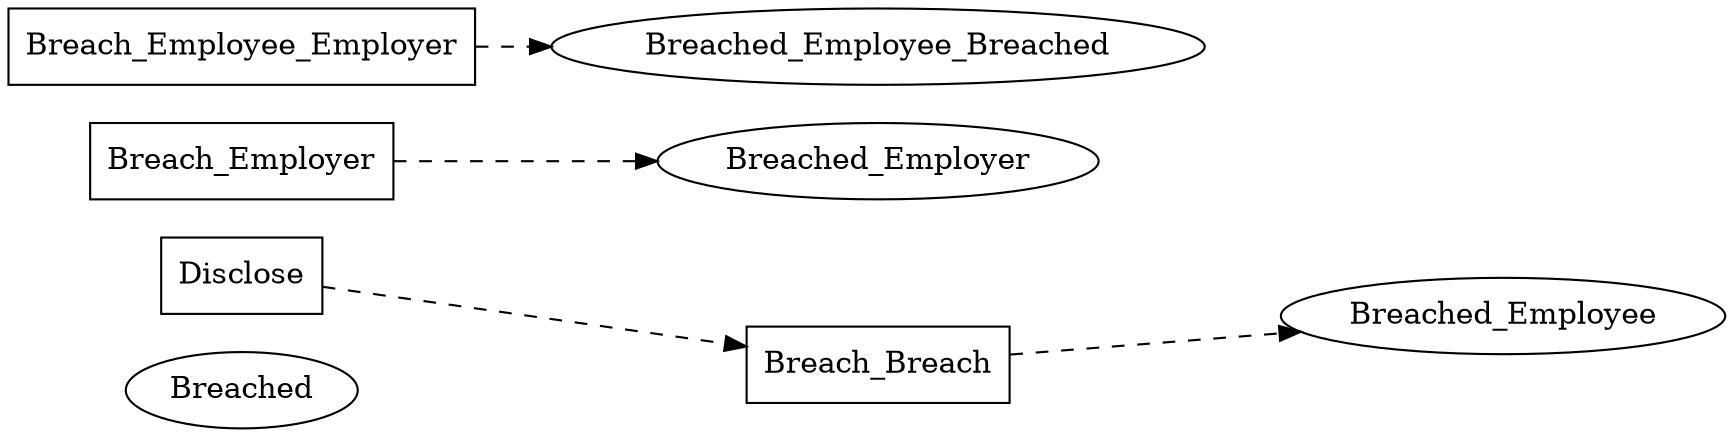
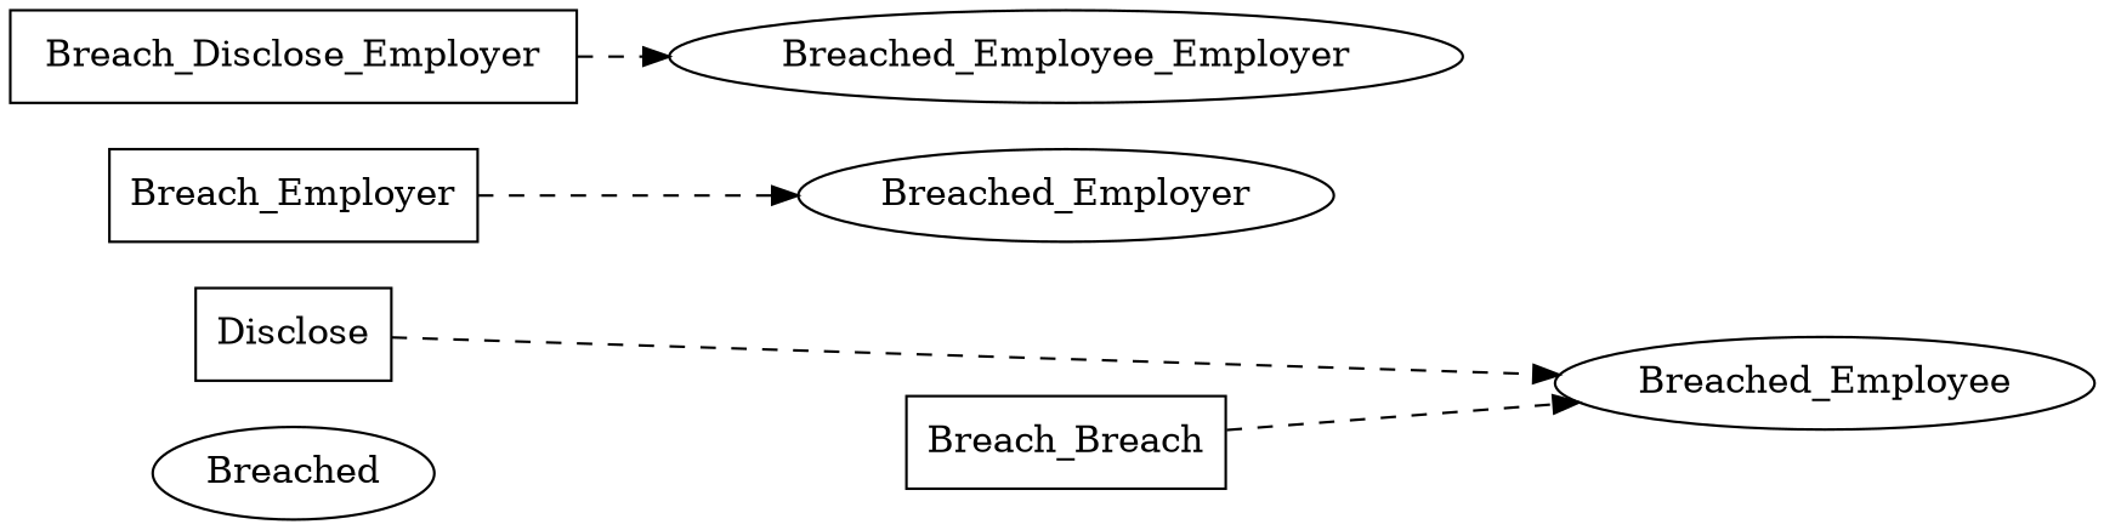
  digraph {
    rankdir=LR
    edge [style=dashed]
    n1 [label=Breached]
    n2 [label=Disclose shape=box]
    n3 [label=Breached_Employee]
    n4 [label=Breached_Employer]
-   n5 [label=Breached_Employee_Breached]
+   n5 [label=Breached_Employee_Employer]
    n6 [label=Breach_Employer shape=box]
    n7 [label=Breach_Breach shape=box]
-   n8 [label=Breach_Employee_Employer shape=box]
-   n2 -> n7
+   n8 [label=Breach_Disclose_Employer shape=box]
+   n2 -> n3
    n6 -> n4
    n7 -> n3
    n8 -> n5
  }
